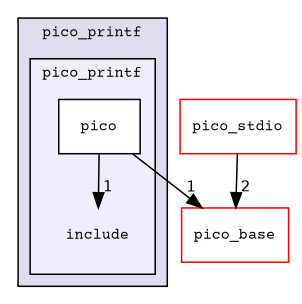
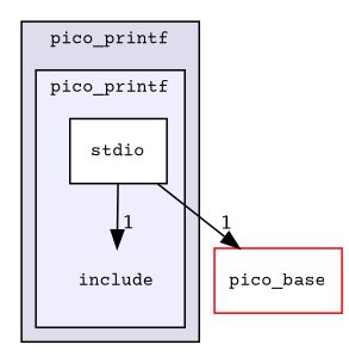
  digraph {
    compound=true
    fontname="Courier Prime"
    node [fontname="Courier Prime" fontsize=10 shape=box color=red fillcolor=white style=filled]
    edge [fontname="Courier Prime" headlabel=1 labeldistance=1.5 labelfontname=Helvetica labelfontsize=10]
    n1 [label=include shape=plaintext color="" fillcolor="" style=""]
-   n2 [color=black label=pico]
+   n2 [color=black label=stdio]
    n3 [label=pico_base]
-   n4 [label=pico_stdio]
    subgraph cluster_1 {
      bgcolor="#ddddee"
      fontsize=10
      label=pico_printf
      pencolor=black
      subgraph cluster_2 {
        bgcolor="#eeeeff"
        fontsize=10
        label=pico_printf
        pencolor=black
        n1
        n2
      }
    }
    n2 -> n1
    n2 -> n3
-   n4 -> n3 [headlabel=2]
  }
